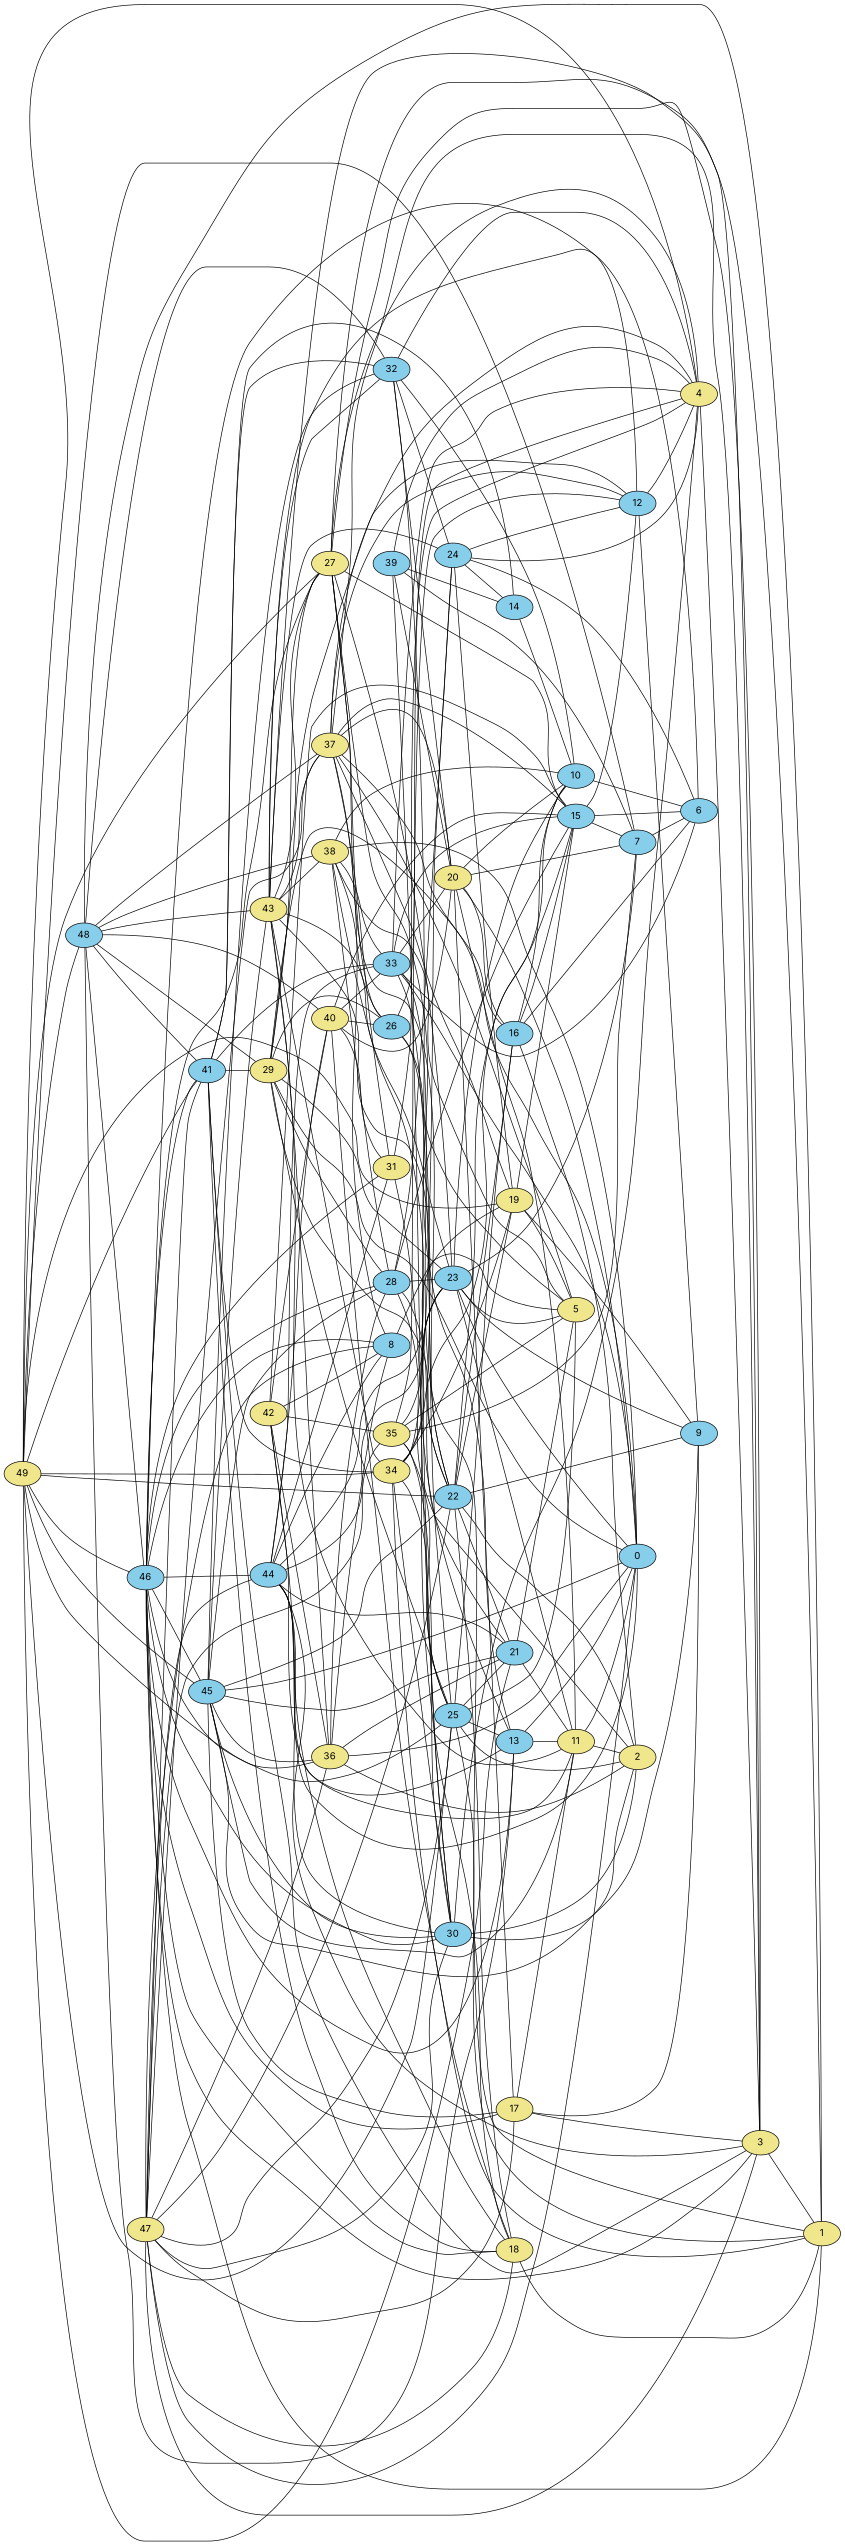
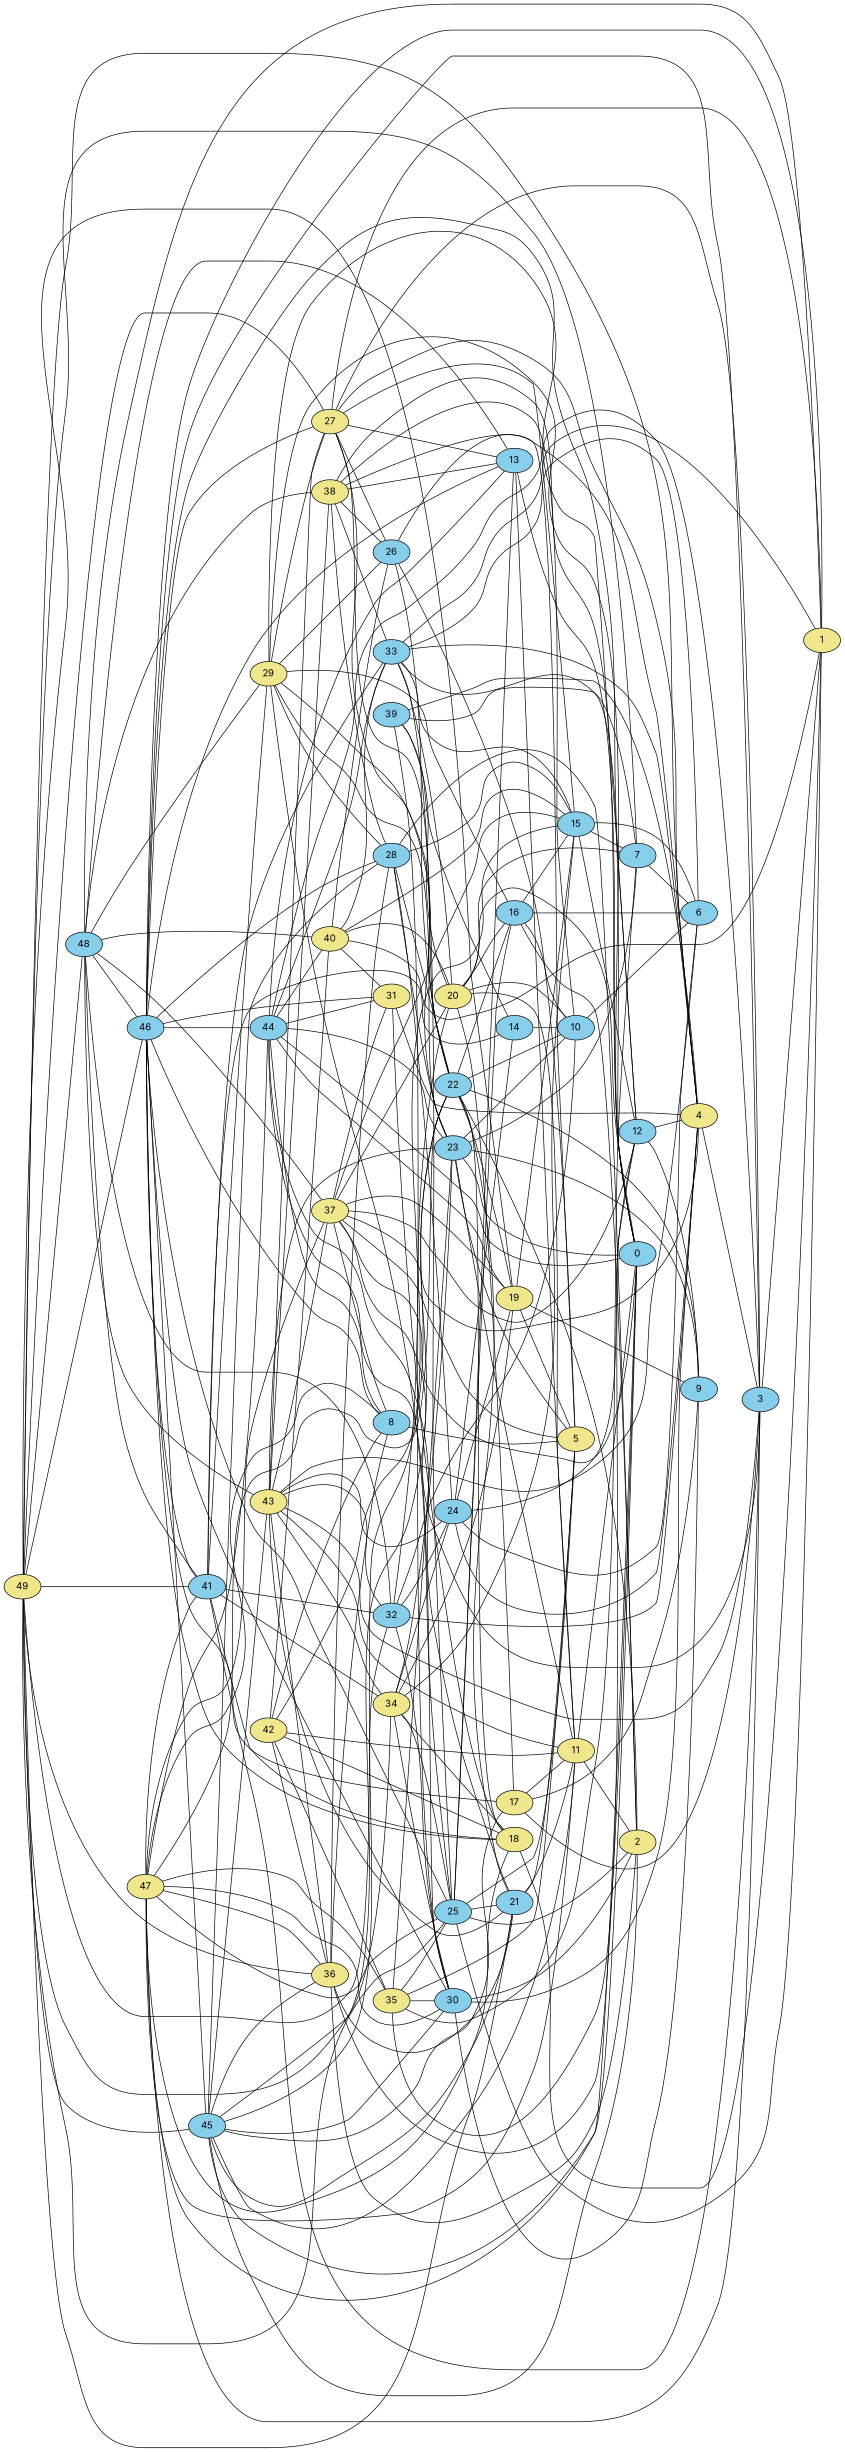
  graph {
    fontname=Inter
    rankdir=LR
    node [fillcolor=skyblue fontname=Inter style=filled]
    edge [fontname=Inter]
    1 [fillcolor=khaki]
    2 [fillcolor=khaki]
-   3 [fillcolor=khaki]
+   3
    4 [fillcolor=khaki]
    5 [fillcolor=khaki]
    7
    6
    8
    10
    11 [fillcolor=khaki]
    0
    12
    9
    13
    14
    15
    16
    17 [fillcolor=khaki]
    18 [fillcolor=khaki]
    19 [fillcolor=khaki]
    20 [fillcolor=khaki]
    21
    22
    23
    24
    25
    26
    27 [fillcolor=khaki]
    28
    29 [fillcolor=khaki]
    30
    31 [fillcolor=khaki]
    32
    33
    34 [fillcolor=khaki]
    35 [fillcolor=khaki]
    36 [fillcolor=khaki]
    37 [fillcolor=khaki]
    38 [fillcolor=khaki]
    39
    40 [fillcolor=khaki]
    41
    42 [fillcolor=khaki]
    43 [fillcolor=khaki]
    44
    45
    46
    47 [fillcolor=khaki]
    48
    49 [fillcolor=khaki]
    3 -- 1
    4 -- 3
    7 -- 6
    8 -- 5
    10 -- 6
    11 -- 2
    11 -- 0
    12 -- 4
    12 -- 9
    13 -- 11
    13 -- 0
    14 -- 10
    15 -- 7
    15 -- 6
    15 -- 12
    16 -- 2
    16 -- 6
    16 -- 10
    16 -- 15
    17 -- 3
    17 -- 11
    17 -- 9
    18 -- 1
    19 -- 5
    19 -- 9
    19 -- 15
    20 -- 7
    20 -- 10
    20 -- 11
    20 -- 0
    20 -- 16
    20 -- 17
    21 -- 5
    21 -- 11
    22 -- 2
    22 -- 10
    22 -- 9
    22 -- 16
    22 -- 18
    22 -- 19
    22 -- 21
    23 -- 5
    23 -- 7
    23 -- 10
    23 -- 11
    23 -- 0
    23 -- 9
    24 -- 4
    24 -- 6
    24 -- 12
    24 -- 14
    24 -- 19
    25 -- 1
    25 -- 2
    25 -- 5
    25 -- 13
    25 -- 16
    25 -- 21
    26 -- 4
    26 -- 5
    26 -- 22
    27 -- 1
    27 -- 3
    27 -- 4
    27 -- 13
    27 -- 15
    27 -- 22
    27 -- 23
    27 -- 26
    28 -- 2
    28 -- 15
    28 -- 22
    28 -- 23
    28 -- 24
    29 -- 0
    29 -- 12
    29 -- 16
    29 -- 22
    29 -- 23
    29 -- 25
    29 -- 26
    29 -- 27
    29 -- 28
    30 -- 2
    30 -- 4
    30 -- 9
    31 -- 4
    31 -- 18
    32 -- 4
    32 -- 10
    32 -- 20
    32 -- 24
    32 -- 30
    33 -- 1
    33 -- 4
    33 -- 6
    33 -- 0
    33 -- 15
    33 -- 20
    33 -- 25
    34 -- 15
    34 -- 18
    34 -- 19
    34 -- 23
    34 -- 24
    34 -- 25
    34 -- 30
    35 -- 5
    35 -- 7
    35 -- 12
    35 -- 23
    35 -- 25
    35 -- 30
    36 -- 2
    36 -- 8
    36 -- 0
    36 -- 21
    36 -- 28
    37 -- 3
    37 -- 4
    37 -- 5
    37 -- 8
    37 -- 0
    37 -- 12
    37 -- 15
    37 -- 19
    37 -- 20
    37 -- 31
    38 -- 5
    38 -- 10
    38 -- 0
    38 -- 13
    38 -- 26
    38 -- 28
    38 -- 33
    39 -- 4
    39 -- 7
    39 -- 14
    39 -- 20
    39 -- 30
    40 -- 1
    40 -- 15
    40 -- 20
    40 -- 26
    40 -- 31
    40 -- 33
    41 -- 3
    41 -- 14
    41 -- 18
    41 -- 29
    41 -- 32
    41 -- 33
    41 -- 34
    42 -- 8
    42 -- 11
    42 -- 15
    42 -- 18
    42 -- 35
    42 -- 36
    42 -- 40
    43 -- 3
    43 -- 6
    43 -- 11
    43 -- 21
    43 -- 23
    43 -- 24
    43 -- 27
    43 -- 32
    43 -- 34
    43 -- 36
    43 -- 37
    43 -- 38
    44 -- 3
    44 -- 8
    44 -- 0
    44 -- 13
    44 -- 19
    44 -- 21
    44 -- 23
    44 -- 30
    44 -- 31
    44 -- 33
    44 -- 40
    45 -- 2
    45 -- 11
    45 -- 0
    45 -- 17
    45 -- 21
    45 -- 22
    45 -- 28
    45 -- 30
    45 -- 32
    45 -- 36
    45 -- 43
    46 -- 1
    46 -- 3
    46 -- 8
    46 -- 12
    46 -- 13
    46 -- 17
    46 -- 18
    46 -- 25
    46 -- 27
    46 -- 28
    46 -- 30
    46 -- 31
    46 -- 41
    46 -- 44
    46 -- 45
    47 -- 3
    47 -- 8
-   47 -- 17
+   47 -- 11
    47 -- 0
    47 -- 18
    47 -- 22
    47 -- 25
    47 -- 30
    47 -- 35
    47 -- 36
    47 -- 37
    47 -- 41
    47 -- 44
    48 -- 1
    48 -- 13
    48 -- 29
    48 -- 32
    48 -- 37
    48 -- 38
    48 -- 40
    48 -- 41
    48 -- 43
    48 -- 46
    49 -- 4
    49 -- 7
    49 -- 19
    49 -- 21
    49 -- 22
    49 -- 25
    49 -- 27
    49 -- 34
    49 -- 36
    49 -- 41
    49 -- 45
    49 -- 46
    49 -- 48
  }
